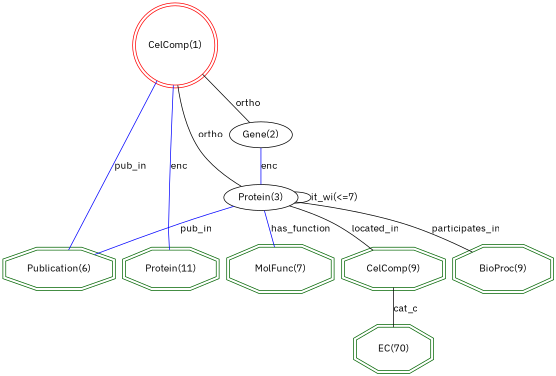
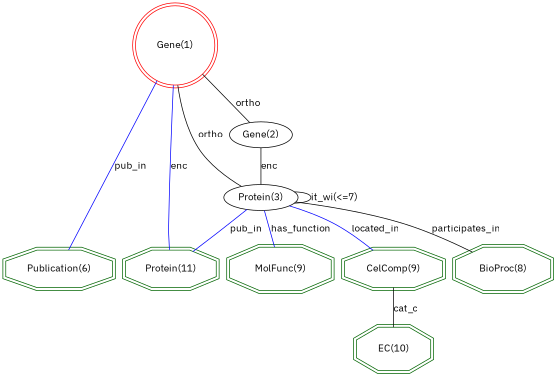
  digraph {
    fontname="IBM Plex Sans"
    rankdir=TB
    node [color=darkgreen fontname="IBM Plex Sans" shape=doubleoctagon]
    edge [arrowhead=none color=black fontname="IBM Plex Sans"]
-   "MolFunc(7)" [height=0.61111 width=1.7331]
+   "MolFunc(7)" [height=0.61111 width=1.7331 label="MolFunc(9)"]
    "Publication(6)" [height=0.61111 width=1.948]
-   "Gene(1)" [color=red height=1.2124 shape=doublecircle width=1.2124 label="CelComp(1)"]
+   "Gene(1)" [color=red height=1.2124 shape=doublecircle width=1.2124]
    "Protein(11)" [height=0.61111 width=1.6353]
    "Protein(3)" [height=0.5 width=1.2818 color="" shape=""]
    "Gene(2)" [height=0.5 width=1.1013 color="" shape=""]
    "CelComp(9)" [height=0.61111 width=1.7721]
-   "BioProc(8)" [height=0.61111 width=1.6158 label="BioProc(9)"]
-   "EC(10)" [height=0.61111 width=1.2054 label="EC(70)"]
+   "BioProc(8)" [height=0.61111 width=1.6158]
+   "EC(10)" [height=0.61111 width=1.2054]
    "Gene(1)" -> "Publication(6)" [color=blue label=pub_in]
    "Gene(1)" -> "Protein(11)" [color=blue label=enc]
    "Gene(1)" -> "Protein(3)" [label=ortho]
    "Gene(1)" -> "Gene(2)" [label=ortho]
    "Protein(3)" -> "MolFunc(7)" [color=blue label=has_function]
-   "Protein(3)" -> "Publication(6)" [color=blue label=pub_in]
+   "Protein(3)" -> "Protein(11)" [color=blue label=pub_in]
    "Protein(3)" -> "Protein(3)" [label="it_wi(<=7)"]
-   "Protein(3)" -> "CelComp(9)" [label=located_in]
+   "Protein(3)" -> "CelComp(9)" [color=blue label=located_in]
    "Protein(3)" -> "BioProc(8)" [label=participates_in]
-   "Gene(2)" -> "Protein(3)" [color=blue label=enc]
+   "Gene(2)" -> "Protein(3)" [label=enc]
    "CelComp(9)" -> "EC(10)" [label=cat_c]
  }
